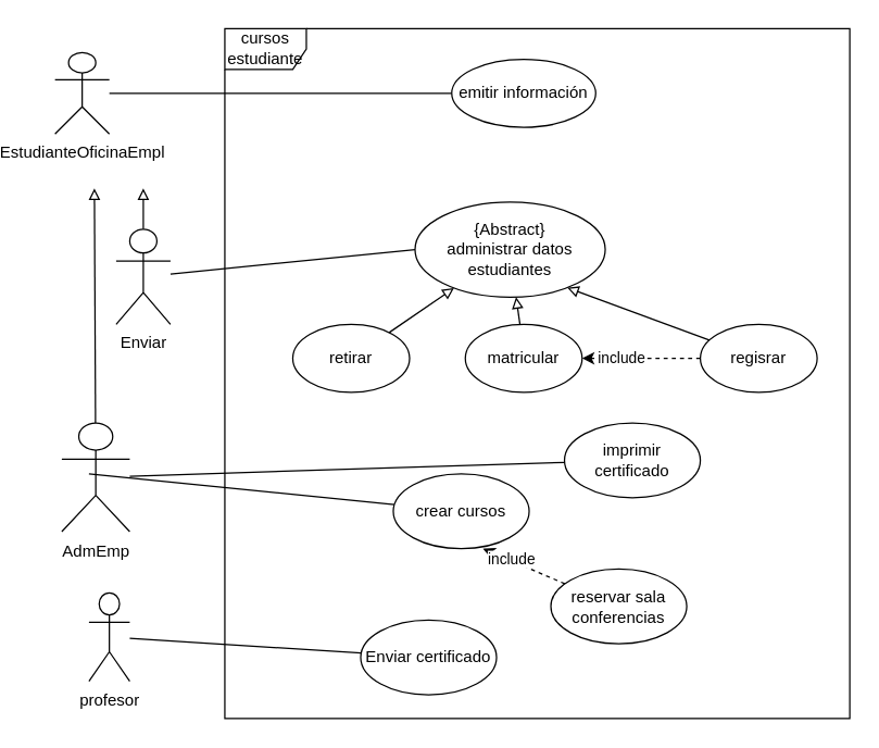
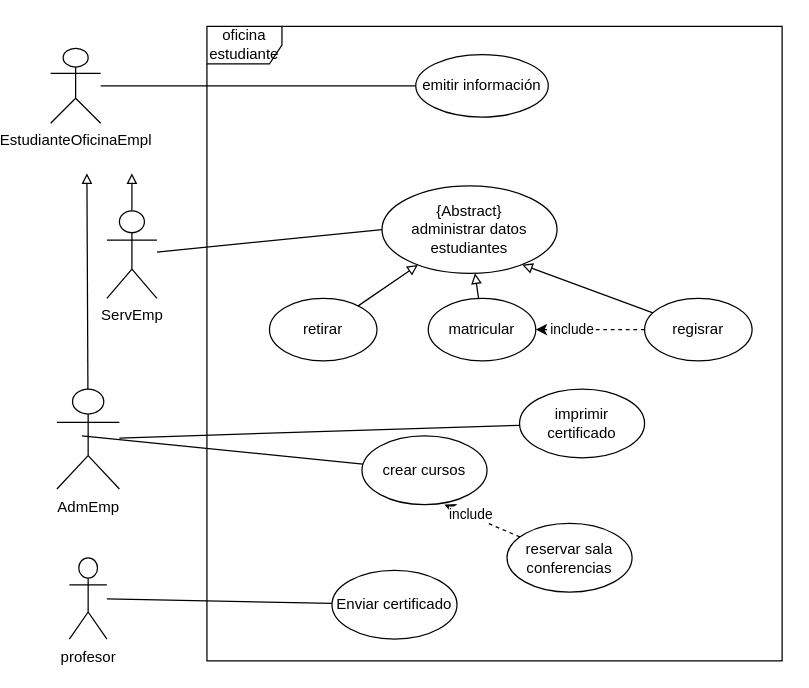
  <mxCell id="0" />
  <mxCell id="1" parent="0" />
  <mxCell id="2" style="rounded=0;orthogonalLoop=1;jettySize=auto;html=1;endArrow=none;endFill=0;" parent="1" source="4" target="5" edge="1"><mxGeometry relative="1" as="geometry" /></mxCell>
  <mxCell id="3" style="rounded=0;orthogonalLoop=1;jettySize=auto;html=1;entryX=0;entryY=0.5;entryDx=0;entryDy=0;endArrow=none;endFill=0;" parent="1" source="14" target="8" edge="1"><mxGeometry relative="1" as="geometry" /></mxCell>
  <mxCell id="4" value="EstudianteOficinaEmpl" style="shape=umlActor;verticalLabelPosition=bottom;verticalAlign=top;html=1;" parent="1" vertex="1"><mxGeometry x="20" y="38" width="40" height="60" as="geometry" /></mxCell>
  <mxCell id="5" value="emitir información" style="ellipse;whiteSpace=wrap;html=1;" parent="1" vertex="1"><mxGeometry x="312" y="43" width="106" height="50" as="geometry" /></mxCell>
  <mxCell id="6" style="rounded=0;orthogonalLoop=1;jettySize=auto;html=1;dashed=1;startArrow=none;startFill=0;endArrow=classic;endFill=1;entryX=1;entryY=0.5;entryDx=0;entryDy=0;exitX=0;exitY=0.5;exitDx=0;exitDy=0;" parent="1" source="17" target="15" edge="1"><mxGeometry relative="1" as="geometry" /></mxCell>
  <mxCell id="7" value="include" style="edgeLabel;html=1;align=center;verticalAlign=middle;resizable=0;points=[];" parent="6" vertex="1" connectable="0"><mxGeometry x="0.353" y="-1" relative="1" as="geometry"><mxPoint as="offset" /></mxGeometry></mxCell>
  <mxCell id="8" value="{Abstract}&lt;br&gt;administrar datos&lt;br&gt;estudiantes" style="ellipse;whiteSpace=wrap;html=1;" parent="1" vertex="1"><mxGeometry x="285" y="148" width="140" height="70" as="geometry" /></mxCell>
  <mxCell id="9" value="imprimir certificado" style="ellipse;whiteSpace=wrap;html=1;" parent="1" vertex="1"><mxGeometry x="395" y="310.5" width="100" height="55" as="geometry" /></mxCell>
  <mxCell id="10" value="retirar" style="ellipse;whiteSpace=wrap;html=1;" parent="1" vertex="1"><mxGeometry x="195" y="238" width="86" height="50" as="geometry" /></mxCell>
  <mxCell id="11" style="rounded=0;orthogonalLoop=1;jettySize=auto;html=1;startArrow=none;startFill=0;endArrow=block;endFill=0;" parent="1" source="12" edge="1"><mxGeometry relative="1" as="geometry"><mxPoint x="49" y="138" as="targetPoint" /></mxGeometry></mxCell>
  <mxCell id="12" value="AdmEmp" style="shape=umlActor;verticalLabelPosition=bottom;verticalAlign=top;html=1;" parent="1" vertex="1"><mxGeometry x="25" y="310.5" width="50" height="80" as="geometry" /></mxCell>
  <mxCell id="13" style="rounded=0;orthogonalLoop=1;jettySize=auto;html=1;startArrow=none;startFill=0;exitX=0.5;exitY=0;exitDx=0;exitDy=0;exitPerimeter=0;endArrow=block;endFill=0;" parent="1" source="14" edge="1"><mxGeometry relative="1" as="geometry"><mxPoint x="85" y="138" as="targetPoint" /></mxGeometry></mxCell>
- <mxCell id="14" value="Enviar" style="shape=umlActor;verticalLabelPosition=bottom;verticalAlign=top;html=1;" parent="1" vertex="1"><mxGeometry x="65" y="168" width="40" height="70" as="geometry" /></mxCell>
+ <mxCell id="14" value="ServEmp" style="shape=umlActor;verticalLabelPosition=bottom;verticalAlign=top;html=1;" parent="1" vertex="1"><mxGeometry x="65" y="168" width="40" height="70" as="geometry" /></mxCell>
  <mxCell id="15" value="matricular" style="ellipse;whiteSpace=wrap;html=1;" parent="1" vertex="1"><mxGeometry x="322" y="238" width="86" height="50" as="geometry" /></mxCell>
  <mxCell id="16" style="rounded=0;orthogonalLoop=1;jettySize=auto;html=1;entryX=0.8;entryY=0.9;entryDx=0;entryDy=0;entryPerimeter=0;startArrow=none;startFill=0;endArrow=block;endFill=0;" parent="1" source="17" target="8" edge="1"><mxGeometry relative="1" as="geometry" /></mxCell>
  <mxCell id="17" value="regisrar" style="ellipse;whiteSpace=wrap;html=1;" parent="1" vertex="1"><mxGeometry x="495" y="238" width="86" height="50" as="geometry" /></mxCell>
  <mxCell id="18" style="rounded=0;orthogonalLoop=1;jettySize=auto;html=1;startArrow=none;startFill=0;endArrow=block;endFill=0;" parent="1" source="15" target="8" edge="1"><mxGeometry relative="1" as="geometry"><mxPoint x="494.239" y="227.517" as="sourcePoint" /><mxPoint x="371" y="171" as="targetPoint" /></mxGeometry></mxCell>
  <mxCell id="19" style="rounded=0;orthogonalLoop=1;jettySize=auto;html=1;startArrow=none;startFill=0;endArrow=block;endFill=0;" parent="1" source="10" target="8" edge="1"><mxGeometry relative="1" as="geometry"><mxPoint x="360.604" y="208.894" as="sourcePoint" /><mxPoint x="345.265" y="177.042" as="targetPoint" /></mxGeometry></mxCell>
  <mxCell id="20" style="rounded=0;orthogonalLoop=1;jettySize=auto;html=1;endArrow=none;endFill=0;" parent="1" source="12" target="9" edge="1"><mxGeometry relative="1" as="geometry"><mxPoint x="91" y="368.004" as="sourcePoint" /><mxPoint x="291" y="415.83" as="targetPoint" /></mxGeometry></mxCell>
  <mxCell id="21" value="crear cursos" style="ellipse;whiteSpace=wrap;html=1;" parent="1" vertex="1"><mxGeometry x="269" y="348" width="100" height="55" as="geometry" /></mxCell>
  <mxCell id="22" style="rounded=0;orthogonalLoop=1;jettySize=auto;html=1;endArrow=none;endFill=0;" parent="1" target="21" edge="1"><mxGeometry relative="1" as="geometry"><mxPoint x="45" y="348" as="sourcePoint" /><mxPoint x="405" y="348" as="targetPoint" /></mxGeometry></mxCell>
  <mxCell id="23" value="reservar sala conferencias" style="ellipse;whiteSpace=wrap;html=1;" parent="1" vertex="1"><mxGeometry x="385" y="418" width="100" height="55" as="geometry" /></mxCell>
  <mxCell id="24" style="rounded=0;orthogonalLoop=1;jettySize=auto;html=1;dashed=1;startArrow=none;startFill=0;endArrow=classic;endFill=1;entryX=0.66;entryY=1;entryDx=0;entryDy=0;entryPerimeter=0;" parent="1" source="23" target="21" edge="1"><mxGeometry relative="1" as="geometry"><mxPoint x="505" y="273" as="sourcePoint" /><mxPoint x="418" y="273" as="targetPoint" /></mxGeometry></mxCell>
  <mxCell id="25" value="include" style="edgeLabel;html=1;align=center;verticalAlign=middle;resizable=0;points=[];" parent="24" vertex="1" connectable="0"><mxGeometry x="0.353" y="-1" relative="1" as="geometry"><mxPoint as="offset" /></mxGeometry></mxCell>
- <mxCell id="26" value="profesor" style="shape=umlActor;verticalLabelPosition=bottom;verticalAlign=top;html=1;" parent="1" vertex="1"><mxGeometry x="45" y="435.5" width="30" height="65" as="geometry" /></mxCell>
+ <mxCell id="26" value="profesor" style="shape=umlActor;verticalLabelPosition=bottom;verticalAlign=top;html=1;" parent="1" vertex="1"><mxGeometry x="35" y="445.5" width="30" height="65" as="geometry" /></mxCell>
  <mxCell id="27" value="Enviar certificado" style="ellipse;whiteSpace=wrap;html=1;" parent="1" vertex="1"><mxGeometry x="245" y="455.5" width="100" height="55" as="geometry" /></mxCell>
  <mxCell id="28" style="rounded=0;orthogonalLoop=1;jettySize=auto;html=1;endArrow=none;endFill=0;" parent="1" source="26" target="27" edge="1"><mxGeometry relative="1" as="geometry"><mxPoint x="55" y="358" as="sourcePoint" /><mxPoint x="279.784" y="380.65" as="targetPoint" /></mxGeometry></mxCell>
- <mxCell id="29" value="cursos estudiante" style="shape=umlFrame;whiteSpace=wrap;html=1;" parent="1" vertex="1"><mxGeometry x="145" y="20.5" width="460" height="507.5" as="geometry" /></mxCell>
+ <mxCell id="29" value="oficina estudiante" style="shape=umlFrame;whiteSpace=wrap;html=1;" parent="1" vertex="1"><mxGeometry x="145" y="20.5" width="460" height="507.5" as="geometry" /></mxCell>
